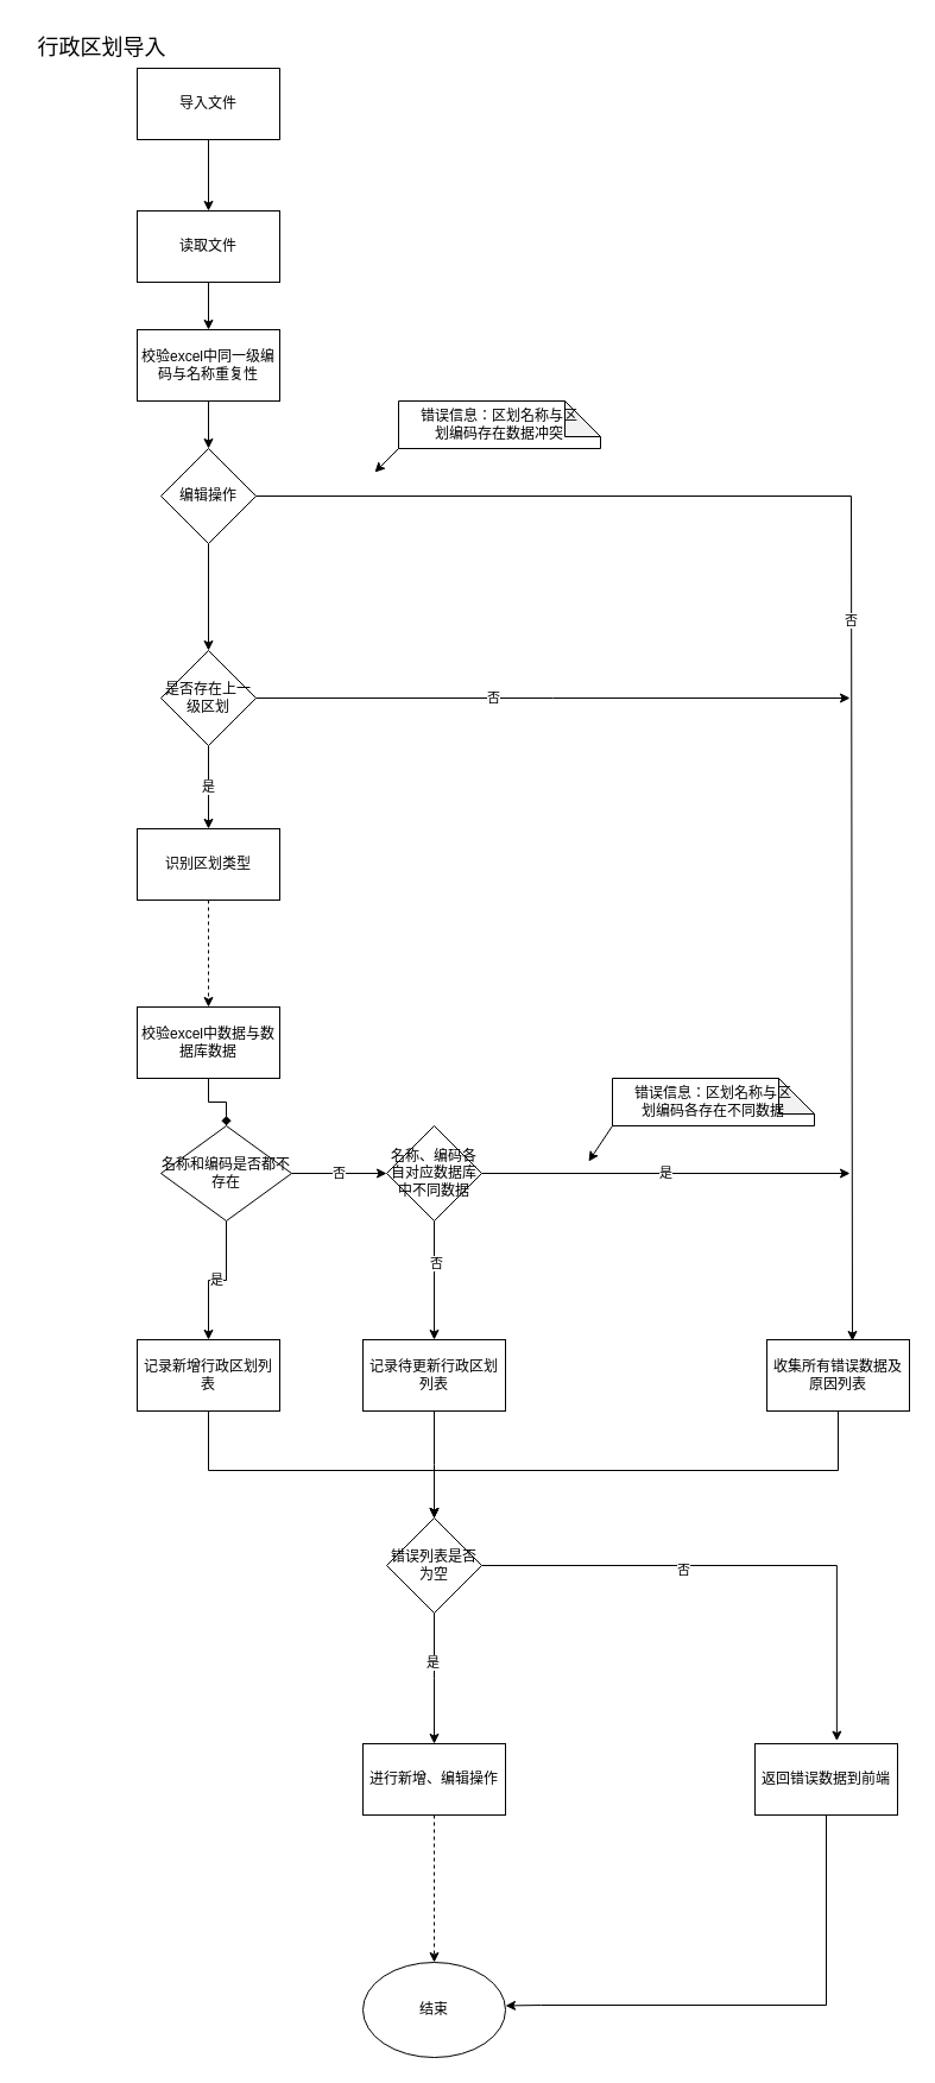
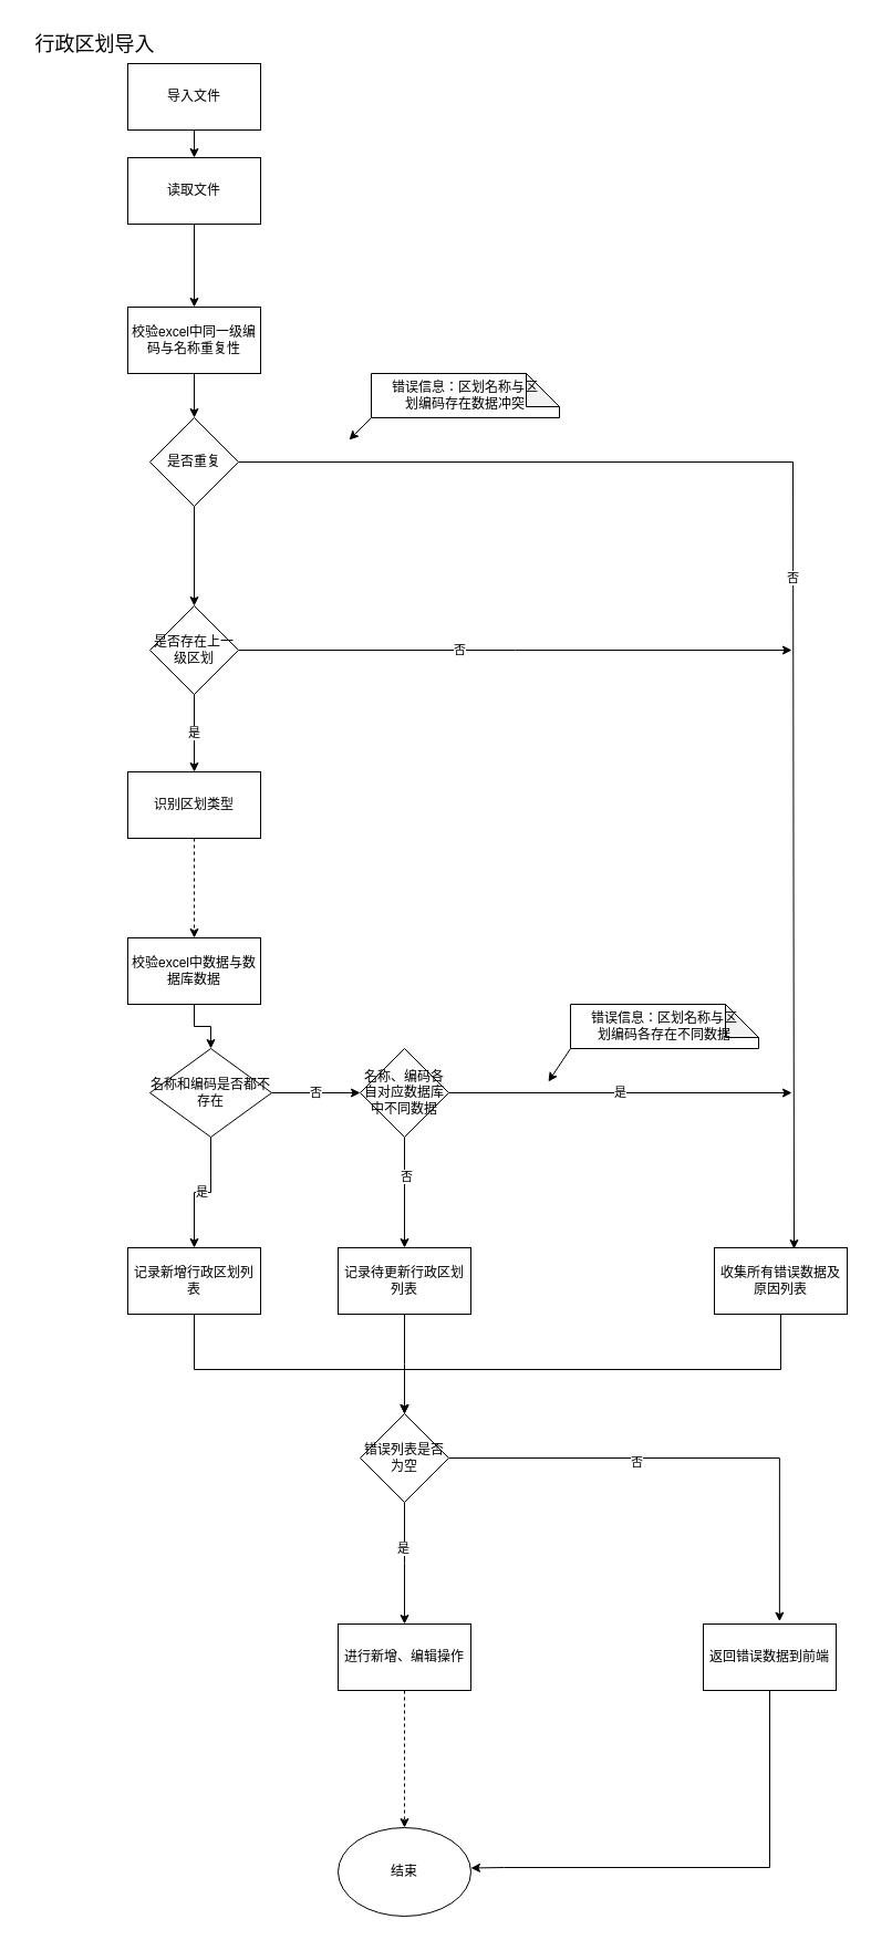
  <mxCell id="0" />
  <mxCell id="1" parent="0" />
  <mxCell id="2" value="&lt;font style=&quot;font-size: 18px;&quot;&gt;行政区划导入&lt;/font&gt;" style="text;html=1;align=center;verticalAlign=middle;resizable=0;points=[];autosize=1;strokeColor=none;fillColor=none;" parent="1" vertex="1"><mxGeometry x="20" y="20" width="130" height="40" as="geometry" /></mxCell>
  <mxCell id="3" style="edgeStyle=orthogonalEdgeStyle;rounded=0;orthogonalLoop=1;jettySize=auto;html=1;exitX=0.5;exitY=1;exitDx=0;exitDy=0;" parent="1" source="4" target="6" edge="1"><mxGeometry relative="1" as="geometry" /></mxCell>
  <mxCell id="4" value="导入文件" style="rounded=0;whiteSpace=wrap;html=1;" parent="1" vertex="1"><mxGeometry x="115" y="57" width="120" height="60" as="geometry" /></mxCell>
  <mxCell id="5" style="edgeStyle=orthogonalEdgeStyle;rounded=0;orthogonalLoop=1;jettySize=auto;html=1;exitX=0.5;exitY=1;exitDx=0;exitDy=0;entryX=0.5;entryY=0;entryDx=0;entryDy=0;" edge="1" parent="1" source="6" target="44"><mxGeometry relative="1" as="geometry" /></mxCell>
- <mxCell id="6" value="读取文件" style="rounded=0;whiteSpace=wrap;html=1;" parent="1" vertex="1"><mxGeometry x="115" y="177" width="120" height="60" as="geometry" /></mxCell>
+ <mxCell id="6" value="读取文件" style="rounded=0;whiteSpace=wrap;html=1;" parent="1" vertex="1"><mxGeometry x="115" y="142" width="120" height="60" as="geometry" /></mxCell>
  <mxCell id="7" value="是" style="edgeStyle=orthogonalEdgeStyle;rounded=0;orthogonalLoop=1;jettySize=auto;html=1;exitX=0.5;exitY=1;exitDx=0;exitDy=0;entryX=0.5;entryY=0;entryDx=0;entryDy=0;" parent="1" source="10" target="11" edge="1"><mxGeometry relative="1" as="geometry" /></mxCell>
  <mxCell id="8" style="edgeStyle=orthogonalEdgeStyle;rounded=0;orthogonalLoop=1;jettySize=auto;html=1;exitX=1;exitY=0.5;exitDx=0;exitDy=0;" edge="1" parent="1" source="10"><mxGeometry relative="1" as="geometry"><mxPoint x="715" y="587" as="targetPoint" /></mxGeometry></mxCell>
  <mxCell id="9" value="否" style="edgeLabel;html=1;align=center;verticalAlign=middle;resizable=0;points=[];" vertex="1" connectable="0" parent="8"><mxGeometry x="-0.205" y="1" relative="1" as="geometry"><mxPoint as="offset" /></mxGeometry></mxCell>
  <mxCell id="10" value="是否存在上一级区划" style="rhombus;whiteSpace=wrap;html=1;" parent="1" vertex="1"><mxGeometry x="135" y="547" width="80" height="80" as="geometry" /></mxCell>
  <mxCell id="11" value="识别区划类型" style="rounded=0;whiteSpace=wrap;html=1;" parent="1" vertex="1"><mxGeometry x="115" y="697" width="120" height="60" as="geometry" /></mxCell>
  <mxCell id="12" style="edgeStyle=orthogonalEdgeStyle;rounded=0;orthogonalLoop=1;jettySize=auto;html=1;exitX=0.5;exitY=1;exitDx=0;exitDy=0;dashed=1;" parent="1" source="11" target="15" edge="1"><mxGeometry relative="1" as="geometry"><mxPoint x="175" y="787" as="sourcePoint" /></mxGeometry></mxCell>
  <mxCell id="13" value="否" style="edgeStyle=orthogonalEdgeStyle;rounded=0;orthogonalLoop=1;jettySize=auto;html=1;exitX=1;exitY=0.5;exitDx=0;exitDy=0;entryX=0.6;entryY=0.017;entryDx=0;entryDy=0;entryPerimeter=0;" parent="1" source="46" edge="1" target="32"><mxGeometry relative="1" as="geometry"><mxPoint x="715" y="517" as="targetPoint" /><mxPoint x="225" y="416.5" as="sourcePoint" /><Array as="points"><mxPoint x="716" y="417" /></Array></mxGeometry></mxCell>
- <mxCell id="14" style="edgeStyle=orthogonalEdgeStyle;rounded=0;orthogonalLoop=1;jettySize=auto;html=1;entryX=0.5;entryY=0;entryDx=0;entryDy=0;endArrow=diamond;" parent="1" source="15" target="22" edge="1"><mxGeometry relative="1" as="geometry" /></mxCell>
+ <mxCell id="14" style="edgeStyle=orthogonalEdgeStyle;rounded=0;orthogonalLoop=1;jettySize=auto;html=1;entryX=0.5;entryY=0;entryDx=0;entryDy=0;" parent="1" source="15" target="22" edge="1"><mxGeometry relative="1" as="geometry" /></mxCell>
  <mxCell id="15" value="校验excel中数据与数据库数据" style="rounded=0;whiteSpace=wrap;html=1;" parent="1" vertex="1"><mxGeometry x="115" y="847" width="120" height="60" as="geometry" /></mxCell>
  <mxCell id="16" style="edgeStyle=orthogonalEdgeStyle;rounded=0;orthogonalLoop=1;jettySize=auto;html=1;entryX=0.5;entryY=0;entryDx=0;entryDy=0;" parent="1" source="19" target="28" edge="1"><mxGeometry relative="1" as="geometry"><mxPoint x="365" y="1107" as="targetPoint" /><Array as="points" /></mxGeometry></mxCell>
  <mxCell id="17" value="否" style="edgeLabel;html=1;align=center;verticalAlign=middle;resizable=0;points=[];" parent="16" vertex="1" connectable="0"><mxGeometry x="-0.3" y="1" relative="1" as="geometry"><mxPoint as="offset" /></mxGeometry></mxCell>
  <mxCell id="18" value="是" style="edgeStyle=orthogonalEdgeStyle;rounded=0;orthogonalLoop=1;jettySize=auto;html=1;" parent="1" source="19" edge="1"><mxGeometry relative="1" as="geometry"><mxPoint x="715" y="987" as="targetPoint" /></mxGeometry></mxCell>
  <mxCell id="19" value="名称、编码各自对应数据库中不同数据" style="rhombus;whiteSpace=wrap;html=1;" parent="1" vertex="1"><mxGeometry x="325" y="947" width="80" height="80" as="geometry" /></mxCell>
  <mxCell id="20" value="是" style="edgeStyle=orthogonalEdgeStyle;rounded=0;orthogonalLoop=1;jettySize=auto;html=1;entryX=0.5;entryY=0;entryDx=0;entryDy=0;" parent="1" source="22" target="24" edge="1"><mxGeometry relative="1" as="geometry" /></mxCell>
  <mxCell id="21" value="否" style="edgeStyle=orthogonalEdgeStyle;rounded=0;orthogonalLoop=1;jettySize=auto;html=1;" parent="1" source="22" target="19" edge="1"><mxGeometry relative="1" as="geometry" /></mxCell>
  <mxCell id="22" value="名称和编码是否都不存在" style="rhombus;whiteSpace=wrap;html=1;" parent="1" vertex="1"><mxGeometry x="135" y="947" width="110" height="80" as="geometry" /></mxCell>
  <mxCell id="23" style="edgeStyle=orthogonalEdgeStyle;rounded=0;orthogonalLoop=1;jettySize=auto;html=1;entryX=0.5;entryY=0;entryDx=0;entryDy=0;" parent="1" source="24" target="37" edge="1"><mxGeometry relative="1" as="geometry"><Array as="points"><mxPoint x="175" y="1237" /><mxPoint x="365" y="1237" /></Array></mxGeometry></mxCell>
  <mxCell id="24" value="记录新增行政区划列表" style="rounded=0;whiteSpace=wrap;html=1;" parent="1" vertex="1"><mxGeometry x="115" y="1127" width="120" height="60" as="geometry" /></mxCell>
  <mxCell id="25" value="错误信息：区划名称与区&lt;br&gt;划编码存在数据冲突" style="shape=note;whiteSpace=wrap;html=1;backgroundOutline=1;darkOpacity=0.05;" parent="1" vertex="1"><mxGeometry x="335" y="337" width="170" height="40" as="geometry" /></mxCell>
  <mxCell id="26" value="" style="endArrow=classic;html=1;rounded=0;exitX=0;exitY=1;exitDx=0;exitDy=0;exitPerimeter=0;" parent="1" source="25" edge="1"><mxGeometry width="50" height="50" relative="1" as="geometry"><mxPoint x="335" y="647" as="sourcePoint" /><mxPoint x="315" y="397" as="targetPoint" /></mxGeometry></mxCell>
  <mxCell id="27" style="edgeStyle=orthogonalEdgeStyle;rounded=0;orthogonalLoop=1;jettySize=auto;html=1;" parent="1" source="28" edge="1"><mxGeometry relative="1" as="geometry"><mxPoint x="365" y="1277" as="targetPoint" /></mxGeometry></mxCell>
  <mxCell id="28" value="记录待更新行政区划列表" style="rounded=0;whiteSpace=wrap;html=1;" parent="1" vertex="1"><mxGeometry x="305" y="1127" width="120" height="60" as="geometry" /></mxCell>
  <mxCell id="29" value="错误信息：区划名称与区&lt;br&gt;划编码各存在不同数据" style="shape=note;whiteSpace=wrap;html=1;backgroundOutline=1;darkOpacity=0.05;" parent="1" vertex="1"><mxGeometry x="515" y="907" width="170" height="40" as="geometry" /></mxCell>
  <mxCell id="30" value="" style="endArrow=classic;html=1;rounded=0;exitX=0;exitY=1;exitDx=0;exitDy=0;exitPerimeter=0;" parent="1" source="29" edge="1"><mxGeometry width="50" height="50" relative="1" as="geometry"><mxPoint x="465" y="947" as="sourcePoint" /><mxPoint x="495" y="977" as="targetPoint" /></mxGeometry></mxCell>
  <mxCell id="31" style="edgeStyle=orthogonalEdgeStyle;rounded=0;orthogonalLoop=1;jettySize=auto;html=1;entryX=0.5;entryY=0;entryDx=0;entryDy=0;" parent="1" source="32" target="37" edge="1"><mxGeometry relative="1" as="geometry"><Array as="points"><mxPoint x="705" y="1237" /><mxPoint x="365" y="1237" /></Array></mxGeometry></mxCell>
  <mxCell id="32" value="收集所有错误数据及原因列表" style="rounded=0;whiteSpace=wrap;html=1;" parent="1" vertex="1"><mxGeometry x="645" y="1127" width="120" height="60" as="geometry" /></mxCell>
  <mxCell id="33" style="edgeStyle=orthogonalEdgeStyle;rounded=0;orthogonalLoop=1;jettySize=auto;html=1;exitX=0.5;exitY=1;exitDx=0;exitDy=0;" parent="1" source="37" edge="1"><mxGeometry relative="1" as="geometry"><mxPoint x="365" y="1467" as="targetPoint" /></mxGeometry></mxCell>
  <mxCell id="34" value="是" style="edgeLabel;html=1;align=center;verticalAlign=middle;resizable=0;points=[];" parent="33" vertex="1" connectable="0"><mxGeometry x="-0.258" y="-2" relative="1" as="geometry"><mxPoint as="offset" /></mxGeometry></mxCell>
  <mxCell id="35" style="edgeStyle=orthogonalEdgeStyle;rounded=0;orthogonalLoop=1;jettySize=auto;html=1;exitX=1;exitY=0.5;exitDx=0;exitDy=0;entryX=0.574;entryY=-0.039;entryDx=0;entryDy=0;entryPerimeter=0;" parent="1" source="37" target="41" edge="1"><mxGeometry relative="1" as="geometry"><mxPoint x="625" y="1316.889" as="targetPoint" /></mxGeometry></mxCell>
  <mxCell id="36" value="否" style="edgeLabel;html=1;align=center;verticalAlign=middle;resizable=0;points=[];" parent="35" vertex="1" connectable="0"><mxGeometry x="-0.244" y="-3" relative="1" as="geometry"><mxPoint as="offset" /></mxGeometry></mxCell>
  <mxCell id="37" value="错误列表是否为空" style="rhombus;whiteSpace=wrap;html=1;" parent="1" vertex="1"><mxGeometry x="325" y="1277" width="80" height="80" as="geometry" /></mxCell>
  <mxCell id="38" style="edgeStyle=orthogonalEdgeStyle;rounded=0;orthogonalLoop=1;jettySize=auto;html=1;entryX=0.5;entryY=0;entryDx=0;entryDy=0;dashed=1;" parent="1" source="39" target="42" edge="1"><mxGeometry relative="1" as="geometry" /></mxCell>
  <mxCell id="39" value="进行新增、编辑操作" style="rounded=0;whiteSpace=wrap;html=1;" parent="1" vertex="1"><mxGeometry x="305" y="1467" width="120" height="60" as="geometry" /></mxCell>
  <mxCell id="40" style="edgeStyle=orthogonalEdgeStyle;rounded=0;orthogonalLoop=1;jettySize=auto;html=1;entryX=1;entryY=0.456;entryDx=0;entryDy=0;entryPerimeter=0;" parent="1" source="41" target="42" edge="1"><mxGeometry relative="1" as="geometry"><mxPoint x="455" y="1677" as="targetPoint" /><Array as="points"><mxPoint x="695" y="1687" /><mxPoint x="455" y="1687" /></Array></mxGeometry></mxCell>
  <mxCell id="41" value="返回错误数据到前端" style="rounded=0;whiteSpace=wrap;html=1;" parent="1" vertex="1"><mxGeometry x="635" y="1467" width="120" height="60" as="geometry" /></mxCell>
  <mxCell id="42" value="结束" style="ellipse;whiteSpace=wrap;html=1;" parent="1" vertex="1"><mxGeometry x="305" y="1651" width="120" height="80" as="geometry" /></mxCell>
  <mxCell id="43" style="edgeStyle=orthogonalEdgeStyle;rounded=0;orthogonalLoop=1;jettySize=auto;html=1;exitX=0.5;exitY=1;exitDx=0;exitDy=0;entryX=0.5;entryY=0;entryDx=0;entryDy=0;" edge="1" parent="1" source="44" target="46"><mxGeometry relative="1" as="geometry" /></mxCell>
  <mxCell id="44" value="校验excel中同一级编码与名称重复性" style="rounded=0;whiteSpace=wrap;html=1;" vertex="1" parent="1"><mxGeometry x="115" y="277" width="120" height="60" as="geometry" /></mxCell>
  <mxCell id="45" value="" style="edgeStyle=orthogonalEdgeStyle;rounded=0;orthogonalLoop=1;jettySize=auto;html=1;" edge="1" parent="1" source="46" target="10"><mxGeometry relative="1" as="geometry" /></mxCell>
- <mxCell id="46" value="编辑操作" style="rhombus;whiteSpace=wrap;html=1;" vertex="1" parent="1"><mxGeometry x="135" y="377" width="80" height="80" as="geometry" /></mxCell>
+ <mxCell id="46" value="是否重复" style="rhombus;whiteSpace=wrap;html=1;" vertex="1" parent="1"><mxGeometry x="135" y="377" width="80" height="80" as="geometry" /></mxCell>
